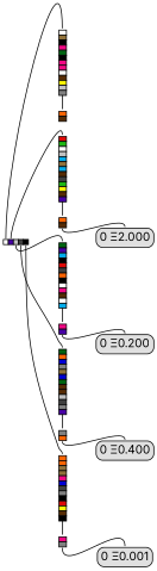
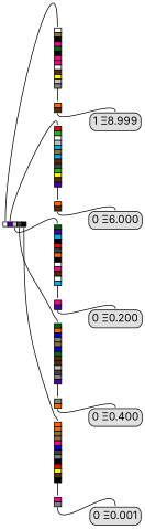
  digraph {
    fontname=Inter
    rankdir=LR
    node [fontname=Inter margin=0 shape=none]
    edge [dir=none fontname=Inter headport=n tailport=s]
    n1 [height=0 label=< 	<table border="0" color="#000000" cellborder="1" cellspacing="0"> 		<tr>  			<td bgcolor="#FFFFFF" port="h0"></td>  			<td bgcolor="#4700A5" port="h5"></td>  			<td bgcolor="#C0C0C0" port="h12"></td>  			<td bgcolor="#404040" port="h14"></td>  			<td bgcolor="#000000" port="h15"></td>  		</tr> 	</table>     > width=0]
    n2 [height=0 label=< 	<table border="0" color="#000000" cellborder="1" cellspacing="0"> 			<tr><td bgcolor="#FFFFFF"></td></tr> 				<tr><td bgcolor="#90713A"></td></tr> 				<tr><td bgcolor="#000000"></td></tr> 				<tr><td bgcolor="#F20884"></td></tr> 				<tr><td bgcolor="#006412"></td></tr> 				<tr><td bgcolor="#000000"></td></tr> 				<tr><td bgcolor="#F20884"></td></tr> 				<tr><td bgcolor="#F20884"></td></tr> 				<tr><td bgcolor="#FFFFFF"></td></tr> 				<tr><td bgcolor="#562C05"></td></tr> 				<tr><td bgcolor="#FBF305"></td></tr> 				<tr><td bgcolor="#C0C0C0"></td></tr> 				<tr><td bgcolor="#808080"></td></tr> 				<tr><td border="0">|</td></tr> 					<tr><td bgcolor="#FF6403"></td></tr> 				<tr><td bgcolor="#562C05"></td></tr> 		 	</table> 	> width=0]
    n3 [height=0 label=< 	<table border="0" color="#000000" cellborder="1" cellspacing="0"> 			<tr><td bgcolor="#DD0907"></td></tr> 				<tr><td bgcolor="#1FB714"></td></tr> 				<tr><td bgcolor="#FFFFFF"></td></tr> 				<tr><td bgcolor="#C0C0C0"></td></tr> 				<tr><td bgcolor="#02ABEA"></td></tr> 				<tr><td bgcolor="#90713A"></td></tr> 				<tr><td bgcolor="#02ABEA"></td></tr> 				<tr><td bgcolor="#562C05"></td></tr> 				<tr><td bgcolor="#404040"></td></tr> 				<tr><td bgcolor="#1FB714"></td></tr> 				<tr><td bgcolor="#FBF305"></td></tr> 				<tr><td bgcolor="#562C05"></td></tr> 				<tr><td bgcolor="#4700A5"></td></tr> 				<tr><td border="0">|</td></tr> 					<tr><td bgcolor="#FF6403"></td></tr> 				<tr><td bgcolor="#562C05"></td></tr> 		 	</table> 	> width=0]
    n4 [height=0 label=< 	<table border="0" color="#000000" cellborder="1" cellspacing="0"> 			<tr><td bgcolor="#006412"></td></tr> 				<tr><td bgcolor="#4700A5"></td></tr> 				<tr><td bgcolor="#02ABEA"></td></tr> 				<tr><td bgcolor="#000000"></td></tr> 				<tr><td bgcolor="#DD0907"></td></tr> 				<tr><td bgcolor="#404040"></td></tr> 				<tr><td bgcolor="#FF6403"></td></tr> 				<tr><td bgcolor="#000000"></td></tr> 				<tr><td bgcolor="#FFFFFF"></td></tr> 				<tr><td bgcolor="#F20884"></td></tr> 				<tr><td bgcolor="#562C05"></td></tr> 				<tr><td bgcolor="#FFFFFF"></td></tr> 				<tr><td bgcolor="#02ABEA"></td></tr> 				<tr><td border="0">|</td></tr> 					<tr><td bgcolor="#F20884"></td></tr> 				<tr><td bgcolor="#4700A5"></td></tr> 		 	</table> 	> width=0]
    n5 [height=0 label=< 	<table border="0" color="#000000" cellborder="1" cellspacing="0"> 			<tr><td bgcolor="#006412"></td></tr> 				<tr><td bgcolor="#FF6403"></td></tr> 				<tr><td bgcolor="#0000D3"></td></tr> 				<tr><td bgcolor="#808080"></td></tr> 				<tr><td bgcolor="#90713A"></td></tr> 				<tr><td bgcolor="#0000D3"></td></tr> 				<tr><td bgcolor="#006412"></td></tr> 				<tr><td bgcolor="#562C05"></td></tr> 				<tr><td bgcolor="#562C05"></td></tr> 				<tr><td bgcolor="#C0C0C0"></td></tr> 				<tr><td bgcolor="#404040"></td></tr> 				<tr><td bgcolor="#808080"></td></tr> 				<tr><td bgcolor="#4700A5"></td></tr> 				<tr><td border="0">|</td></tr> 					<tr><td bgcolor="#808080"></td></tr> 				<tr><td bgcolor="#FF6403"></td></tr> 		 	</table> 	> width=0]
    n6 [height=0 label=< 	<table border="0" color="#000000" cellborder="1" cellspacing="0"> 			<tr><td bgcolor="#FF6403"></td></tr> 				<tr><td bgcolor="#FF6403"></td></tr> 				<tr><td bgcolor="#90713A"></td></tr> 				<tr><td bgcolor="#90713A"></td></tr> 				<tr><td bgcolor="#F20884"></td></tr> 				<tr><td bgcolor="#0000D3"></td></tr> 				<tr><td bgcolor="#404040"></td></tr> 				<tr><td bgcolor="#808080"></td></tr> 				<tr><td bgcolor="#000000"></td></tr> 				<tr><td bgcolor="#DD0907"></td></tr> 				<tr><td bgcolor="#FBF305"></td></tr> 				<tr><td bgcolor="#562C05"></td></tr> 				<tr><td bgcolor="#000000"></td></tr> 				<tr><td border="0">|</td></tr> 					<tr><td bgcolor="#F20884"></td></tr> 				<tr><td bgcolor="#808080"></td></tr> 		 	</table> 	> width=0]
-   n8 [fillcolor="#E0E0E0" height=0 label="0 Ξ2.000" margin=0.05 shape=Mrecord style=filled width=0]
+   n7 [fillcolor="#E0E0E0" height=0 label="1 Ξ8.999" margin=0.05 shape=Mrecord style=filled width=0]
+   n8 [fillcolor="#E0E0E0" height=0 label="0 Ξ6.000" margin=0.05 shape=Mrecord style=filled width=0]
    n9 [fillcolor="#E0E0E0" height=0 label="0 Ξ0.200" margin=0.05 shape=Mrecord style=filled width=0]
    n10 [fillcolor="#E0E0E0" height=0 label="0 Ξ0.400" margin=0.05 shape=Mrecord style=filled width=0]
    n11 [fillcolor="#E0E0E0" height=0 label="0 Ξ0.001" margin=0.05 shape=Mrecord style=filled width=0]
    n1 -> n2 [tailport=h0]
    n1 -> n3 [tailport=h5]
    n1 -> n4 [tailport=h12]
    n1 -> n5 [tailport=h14]
    n1 -> n6 [tailport=h15]
+   n2 -> n7
    n3 -> n8
    n4 -> n9
    n5 -> n10
    n6 -> n11
  }
